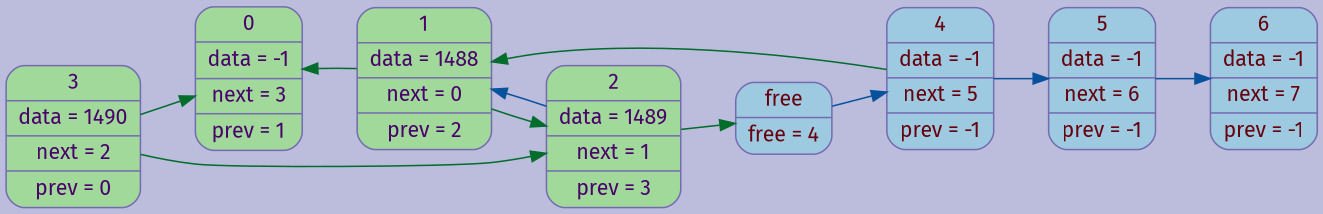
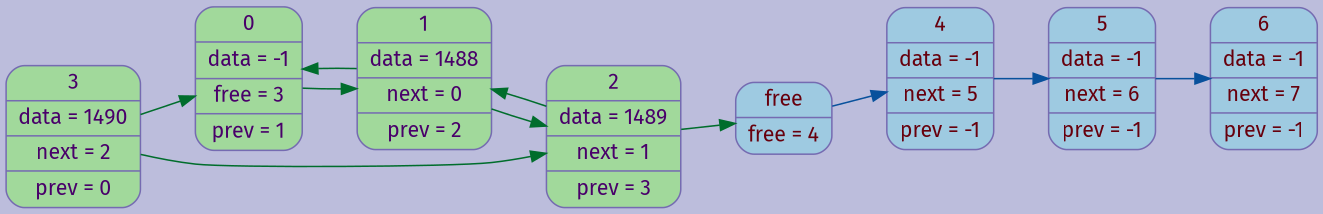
  digraph {
    bgcolor="#bcbddc"
    fontname="Fira Sans"
    rankdir=LR
    node [color="#756bb1" fillcolor="#a1d99b" fontcolor="#49006a" fontname="Fira Sans" fontsize=14 shape=Mrecord style=filled]
    edge [color="#006d2c" fontname="Fira Sans" fontsize=12 penwidth=1]
-   n1 [label="0 | data = -1 | next = 3 | prev = 1"]
+   n1 [label="0 | data = -1 | free = 3 | prev = 1"]
    n2 [label="1 | data = 1488 | next = 0 | prev = 2"]
    n3 [label="3 | data = 1490 | next = 2 | prev = 0"]
    n4 [label="2 | data = 1489 | next = 1 | prev = 3"]
    n5 [fillcolor="#9ecae1" fontcolor="#67000d" label="free | free = 4"]
    n6 [fillcolor="#9ecae1" fontcolor="#67000d" label="4 | data = -1 | next = 5 | prev = -1"]
    n7 [fillcolor="#9ecae1" fontcolor="#67000d" label="5 | data = -1 | next = 6 | prev = -1"]
    n8 [fillcolor="#9ecae1" fontcolor="#67000d" label="6 | data = -1 | next = 7 | prev = -1"]
-   n6 -> n2
+   n1 -> n2
    n2 -> n1
    n2 -> n4
    n3 -> n1
    n3 -> n4
-   n4 -> n2 [color="#08519c"]
+   n4 -> n2
    n4 -> n5
    n5 -> n6 [color="#08519c"]
    n6 -> n7 [color="#08519c"]
    n7 -> n8 [color="#08519c"]
  }
